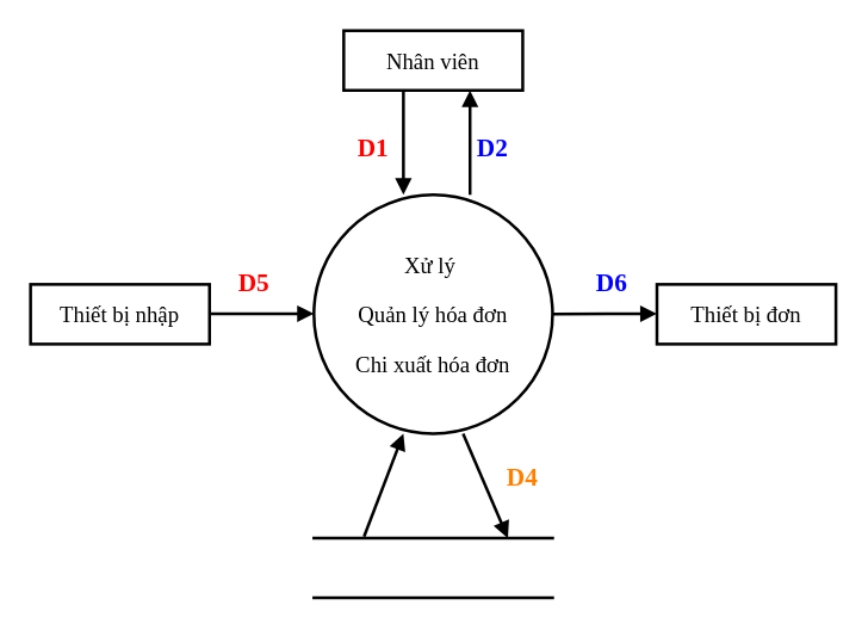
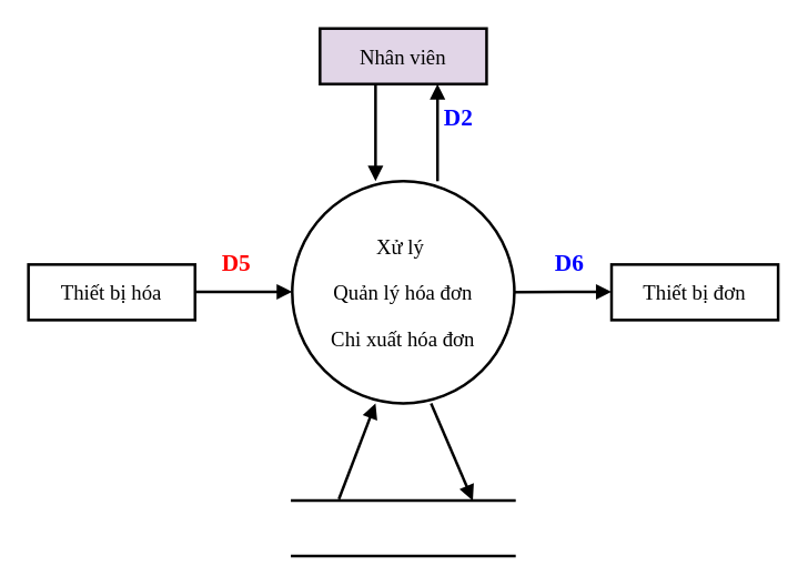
  <mxCell id="0" />
  <mxCell id="1" parent="0" />
- <mxCell id="2" value="&lt;pre style=&quot;font-size: 15px&quot;&gt;&lt;font face=&quot;Times New Roman&quot; style=&quot;font-size: 15px&quot;&gt;Thiết bị nhập&lt;/font&gt;&lt;/pre&gt;" style="rounded=0;whiteSpace=wrap;html=1;strokeWidth=2;fontSize=15;" parent="1" vertex="1"><mxGeometry x="20" y="190" width="120" height="40" as="geometry" /></mxCell>
+ <mxCell id="2" value="&lt;pre style=&quot;font-size: 15px&quot;&gt;&lt;font face=&quot;Times New Roman&quot; style=&quot;font-size: 15px&quot;&gt;Thiết bị hóa&lt;/font&gt;&lt;/pre&gt;" style="rounded=0;whiteSpace=wrap;html=1;strokeWidth=2;fontSize=15;" parent="1" vertex="1"><mxGeometry x="20" y="190" width="120" height="40" as="geometry" /></mxCell>
  <mxCell id="3" value="&lt;pre style=&quot;font-size: 15px&quot;&gt;&lt;font face=&quot;Times New Roman&quot;&gt;Thiết bị đơn&lt;/font&gt;&lt;/pre&gt;" style="rounded=0;whiteSpace=wrap;html=1;strokeWidth=2;" parent="1" vertex="1"><mxGeometry x="440" y="190" width="120" height="40" as="geometry" /></mxCell>
- <mxCell id="4" value="&lt;pre style=&quot;font-size: 15px&quot;&gt;&lt;font face=&quot;Times New Roman&quot;&gt;Nhân viên&lt;/font&gt;&lt;/pre&gt;" style="rounded=0;whiteSpace=wrap;html=1;strokeWidth=2;" parent="1" vertex="1"><mxGeometry x="230" y="20" width="120" height="40" as="geometry" /></mxCell>
+ <mxCell id="4" value="&lt;pre style=&quot;font-size: 15px&quot;&gt;&lt;font face=&quot;Times New Roman&quot;&gt;Nhân viên&lt;/font&gt;&lt;/pre&gt;" style="rounded=0;whiteSpace=wrap;html=1;strokeWidth=2;fillColor=#e1d5e7;" parent="1" vertex="1"><mxGeometry x="230" y="20" width="120" height="40" as="geometry" /></mxCell>
  <mxCell id="5" value="&lt;pre style=&quot;font-size: 15px&quot;&gt;&lt;pre&gt;&lt;font face=&quot;Times New Roman&quot;&gt;Xử lý &lt;/font&gt;&lt;/pre&gt;&lt;pre&gt;&lt;font face=&quot;Times New Roman&quot;&gt;Quản lý hóa đơn&lt;/font&gt;&lt;/pre&gt;&lt;pre&gt;&lt;font face=&quot;Times New Roman&quot;&gt;Chi xuất hóa đơn&lt;/font&gt;&lt;/pre&gt;&lt;/pre&gt;" style="strokeWidth=2;html=1;shape=mxgraph.flowchart.start_1;whiteSpace=wrap;fontSize=15;" parent="1" vertex="1"><mxGeometry x="210" y="130" width="160" height="160" as="geometry" /></mxCell>
  <mxCell id="6" value="" style="endArrow=block;endFill=1;endSize=6;html=1;strokeWidth=2;" parent="1" edge="1"><mxGeometry width="100" relative="1" as="geometry"><mxPoint x="140" y="209.66" as="sourcePoint" /><mxPoint x="210" y="209.66" as="targetPoint" /></mxGeometry></mxCell>
  <mxCell id="7" value="" style="endArrow=block;endFill=1;endSize=6;html=1;strokeWidth=2;" parent="1" edge="1"><mxGeometry width="100" relative="1" as="geometry"><mxPoint x="370" y="209.9" as="sourcePoint" /><mxPoint x="440" y="209.66" as="targetPoint" /></mxGeometry></mxCell>
  <mxCell id="8" value="" style="endArrow=block;endFill=1;endSize=6;html=1;strokeWidth=2;" parent="1" edge="1"><mxGeometry width="100" relative="1" as="geometry"><mxPoint x="270" y="60" as="sourcePoint" /><mxPoint x="270" y="130" as="targetPoint" /></mxGeometry></mxCell>
  <mxCell id="9" value="" style="endArrow=block;endFill=1;endSize=6;html=1;strokeWidth=2;" parent="1" edge="1"><mxGeometry width="100" relative="1" as="geometry"><mxPoint x="314.66" y="130" as="sourcePoint" /><mxPoint x="314.66" y="60" as="targetPoint" /></mxGeometry></mxCell>
  <mxCell id="10" value="" style="html=1;dashed=0;whitespace=wrap;shape=partialRectangle;right=0;left=0;strokeWidth=2;" parent="1" vertex="1"><mxGeometry x="210" y="360" width="160" height="40" as="geometry" /></mxCell>
  <mxCell id="11" value="" style="endArrow=block;endFill=1;endSize=6;html=1;exitX=0.21;exitY=-0.026;exitDx=0;exitDy=0;exitPerimeter=0;strokeWidth=2;" parent="1" source="10" edge="1"><mxGeometry width="100" relative="1" as="geometry"><mxPoint x="270" y="360" as="sourcePoint" /><mxPoint x="270" y="290" as="targetPoint" /></mxGeometry></mxCell>
  <mxCell id="12" value="" style="endArrow=block;endFill=1;endSize=6;html=1;entryX=0.813;entryY=0;entryDx=0;entryDy=0;entryPerimeter=0;strokeWidth=2;" parent="1" target="10" edge="1"><mxGeometry width="100" relative="1" as="geometry"><mxPoint x="310" y="290" as="sourcePoint" /><mxPoint x="310" y="360" as="targetPoint" /></mxGeometry></mxCell>
  <mxCell id="13" value="&lt;font face=&quot;Times New Roman&quot; color=&quot;#0000ff&quot;&gt;&lt;span style=&quot;font-size: 17px&quot;&gt;D6&lt;/span&gt;&lt;/font&gt;" style="text;html=1;strokeColor=none;fillColor=none;align=center;verticalAlign=middle;whiteSpace=wrap;rounded=0;fontSize=16;fontStyle=1" parent="1" vertex="1"><mxGeometry x="390" y="180" width="40" height="20" as="geometry" /></mxCell>
  <mxCell id="14" value="&lt;font face=&quot;Times New Roman&quot; color=&quot;#ff0000&quot;&gt;&lt;span style=&quot;font-size: 17px&quot;&gt;D5&lt;/span&gt;&lt;/font&gt;" style="text;html=1;strokeColor=none;fillColor=none;align=center;verticalAlign=middle;whiteSpace=wrap;rounded=0;fontSize=16;fontStyle=1" parent="1" vertex="1"><mxGeometry x="150" y="180" width="40" height="20" as="geometry" /></mxCell>
- <mxCell id="15" value="&lt;font face=&quot;Times New Roman&quot; color=&quot;#ff0000&quot;&gt;&lt;span style=&quot;font-size: 17px&quot;&gt;D1&lt;/span&gt;&lt;/font&gt;" style="text;html=1;strokeColor=none;fillColor=none;align=center;verticalAlign=middle;whiteSpace=wrap;rounded=0;fontSize=16;fontStyle=1" parent="1" vertex="1"><mxGeometry x="230" y="90" width="40" height="20" as="geometry" /></mxCell>
- <mxCell id="16" value="&lt;font face=&quot;Times New Roman&quot; color=&quot;#0000ff&quot;&gt;&lt;span style=&quot;font-size: 17px&quot;&gt;D2&lt;/span&gt;&lt;/font&gt;" style="text;html=1;strokeColor=none;fillColor=none;align=center;verticalAlign=middle;whiteSpace=wrap;rounded=0;fontSize=16;fontStyle=1" parent="1" vertex="1"><mxGeometry x="310" y="90" width="40" height="20" as="geometry" /></mxCell>
- <mxCell id="17" value="&lt;font face=&quot;Times New Roman&quot; color=&quot;#ff8000&quot;&gt;&lt;span style=&quot;font-size: 17px&quot;&gt;D4&lt;/span&gt;&lt;/font&gt;" style="text;html=1;strokeColor=none;fillColor=none;align=center;verticalAlign=middle;whiteSpace=wrap;rounded=0;fontSize=16;fontStyle=1" parent="1" vertex="1"><mxGeometry x="330" y="310" width="40" height="20" as="geometry" /></mxCell>
+ <mxCell id="16" value="&lt;font face=&quot;Times New Roman&quot; color=&quot;#0000ff&quot;&gt;&lt;span style=&quot;font-size: 17px&quot;&gt;D2&lt;/span&gt;&lt;/font&gt;" style="text;html=1;strokeColor=none;fillColor=none;align=center;verticalAlign=middle;whiteSpace=wrap;rounded=0;fontSize=16;fontStyle=1" parent="1" vertex="1"><mxGeometry x="310" y="75" width="40" height="20" as="geometry" /></mxCell>
